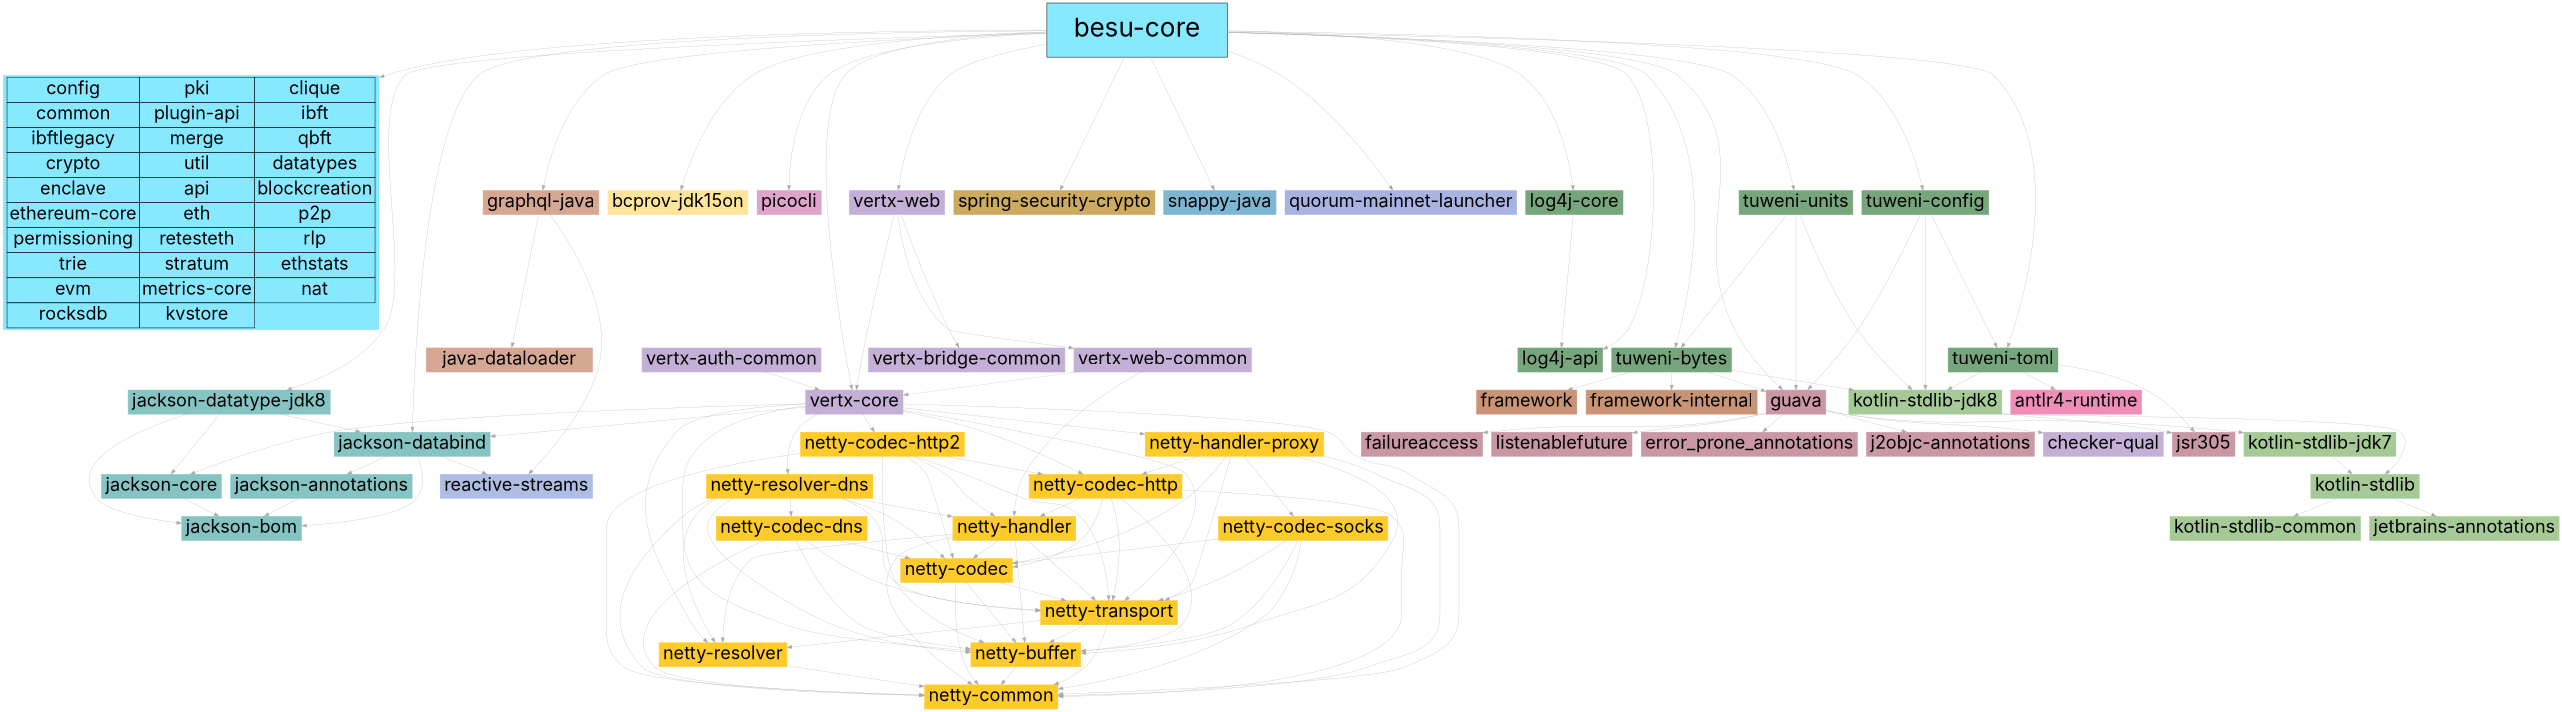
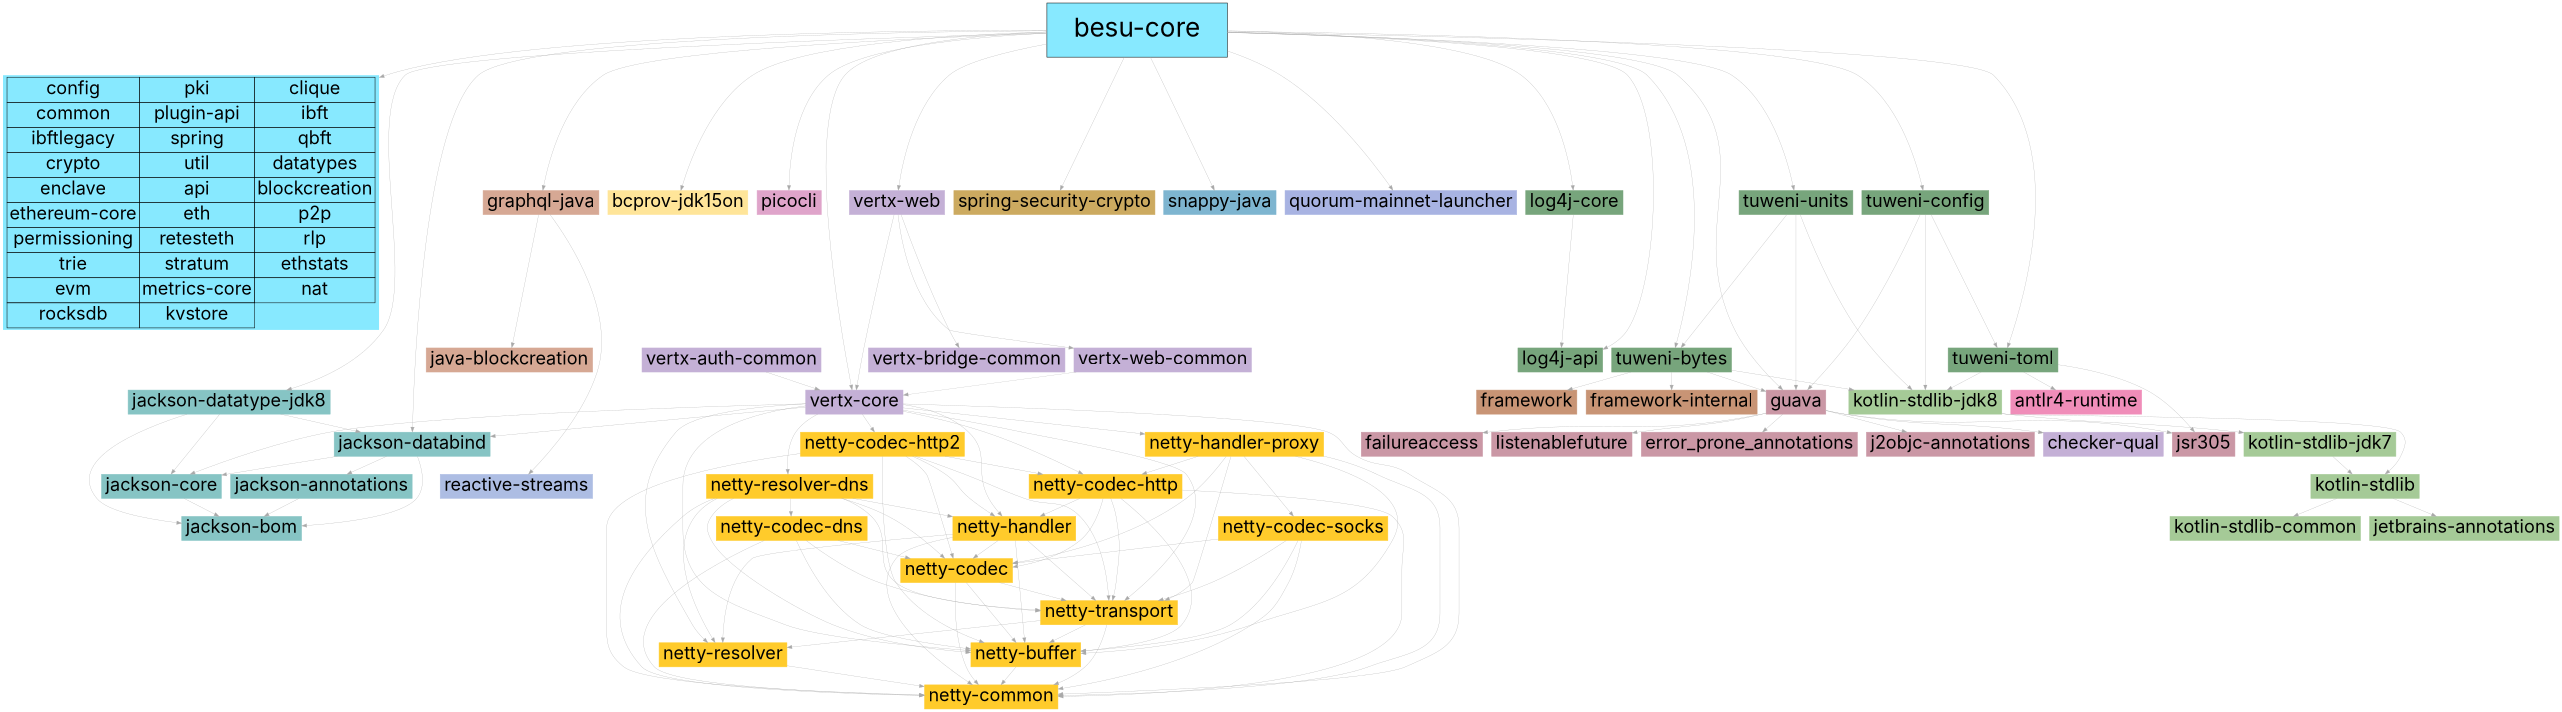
  digraph {
    fontname=Inter
    node [color="#ffcb2b" fontname=Inter fontsize=36 shape=rectangle style=filled]
    edge [color=darkgray fontname=Inter penwidth=0.5]
    n1 [color=brack fillcolor="#87E9FF" fontsize=52 height=1.5 label="besu-core" shape=box width=5]
-   n2 [color=black fillcolor="#87E9FF" label=< <TABLE BORDER="0" CELLBORDER="1" CELLSPACING="0" CELLPADDING="4">   <TR><TD>config</TD><TD PORT="f1">pki</TD><TD PORT="f2">clique</TD></TR>    <TR><TD>common</TD><TD PORT="f1">plugin-api</TD><TD PORT="f2">ibft</TD></TR>    <TR><TD>ibftlegacy</TD><TD PORT="f1">merge</TD><TD PORT="f2">qbft</TD></TR>    <TR><TD>crypto</TD><TD PORT="f1">util</TD><TD PORT="f2">datatypes</TD></TR>    <TR><TD>enclave</TD><TD PORT="f1">api</TD><TD PORT="f2">blockcreation</TD></TR>    <TR><TD>ethereum-core</TD><TD PORT="f1">eth</TD><TD PORT="f2">p2p</TD></TR>    <TR><TD>permissioning</TD><TD PORT="f1">retesteth</TD><TD PORT="f2">rlp</TD></TR>    <TR><TD>trie</TD><TD PORT="f1">stratum</TD><TD PORT="f2">ethstats</TD></TR>    <TR><TD>evm</TD><TD PORT="f1">metrics-core</TD><TD PORT="f2">nat</TD></TR>    <TR><TD>rocksdb</TD><TD PORT="f1">kvstore</TD></TR> </TABLE>> shape=plaintext]
+   n2 [color=black fillcolor="#87E9FF" label=< <TABLE BORDER="0" CELLBORDER="1" CELLSPACING="0" CELLPADDING="4">   <TR><TD>config</TD><TD PORT="f1">pki</TD><TD PORT="f2">clique</TD></TR>    <TR><TD>common</TD><TD PORT="f1">plugin-api</TD><TD PORT="f2">ibft</TD></TR>    <TR><TD>ibftlegacy</TD><TD PORT="f1">spring</TD><TD PORT="f2">qbft</TD></TR>    <TR><TD>crypto</TD><TD PORT="f1">util</TD><TD PORT="f2">datatypes</TD></TR>    <TR><TD>enclave</TD><TD PORT="f1">api</TD><TD PORT="f2">blockcreation</TD></TR>    <TR><TD>ethereum-core</TD><TD PORT="f1">eth</TD><TD PORT="f2">p2p</TD></TR>    <TR><TD>permissioning</TD><TD PORT="f1">retesteth</TD><TD PORT="f2">rlp</TD></TR>    <TR><TD>trie</TD><TD PORT="f1">stratum</TD><TD PORT="f2">ethstats</TD></TR>    <TR><TD>evm</TD><TD PORT="f1">metrics-core</TD><TD PORT="f2">nat</TD></TR>    <TR><TD>rocksdb</TD><TD PORT="f1">kvstore</TD></TR> </TABLE>> shape=plaintext]
    n3 [color="#86C4C4" label="jackson-databind"]
    n4 [color="#86C4C4" label="jackson-datatype-jdk8"]
    n5 [color="#d6a894" label="graphql-java"]
    n6 [color="#FFE599" label="bcprov-jdk15on"]
    n7 [color="#DFA4CA" label=picocli]
    n8 [color="#C4B0D6" label="vertx-core"]
    n9 [color="#C4B0D6" label="vertx-web"]
    n10 [color="#CCAA60" label="spring-security-crypto"]
    n11 [color="#7EB5D0" label="snappy-java"]
    n12 [color="#A8B3E2" label="quorum-mainnet-launcher"]
    n13 [color="#77A57C" label="tuweni-units"]
    n14 [color="#77A57C" label="tuweni-bytes"]
    n15 [color="#77A57C" label="log4j-api"]
    n16 [color="#77A57C" label="log4j-core"]
    n17 [color="#77A57C" label="tuweni-config"]
    n18 [color="#77A57C" label="tuweni-toml"]
    n19 [color="#CA97A5" label=guava]
    n20 [color="#86C4C4" label="jackson-annotations"]
    n21 [color="#86C4C4" label="jackson-bom"]
    n22 [color="#86C4C4" label="jackson-core"]
-   n23 [color="#d6a894" label="java-dataloader"]
+   n23 [color="#d6a894" label="java-blockcreation"]
    n24 [color="#ADBDE3" label="reactive-streams"]
    n25 [label="netty-handler-proxy"]
    n26 [label="netty-codec-http"]
    n27 [label="netty-handler"]
    n28 [label="netty-transport"]
    n29 [label="netty-buffer"]
    n30 [label="netty-common"]
    n31 [label="netty-resolver"]
    n32 [label="netty-codec-http2"]
    n33 [label="netty-resolver-dns"]
    n34 [color="#C4B0D6" label="vertx-web-common"]
    n35 [color="#C4B0D6" label="vertx-bridge-common"]
    n36 [color="#a5ca97" label="kotlin-stdlib-jdk8"]
    n37 [color="#C89475" label=framework]
    n38 [color="#C89475" label="framework-internal"]
    n39 [color="#F08DB9" label="antlr4-runtime"]
    n40 [color="#CA97A5" label=jsr305]
    n41 [color="#CA97A5" label=failureaccess]
    n42 [color="#CA97A5" label=listenablefuture]
    n43 [color="#CA97A5" label=error_prone_annotations]
    n44 [color="#CA97A5" label="j2objc-annotations"]
    n45 [color="#C4B0D6" label="checker-qual"]
    n46 [label="netty-codec"]
    n47 [label="netty-codec-socks"]
    n48 [label="netty-codec-dns"]
    n49 [color="#C4B0D6" label="vertx-auth-common"]
    n50 [color="#a5ca97" label="kotlin-stdlib-jdk7"]
    n51 [color="#a5ca97" label="kotlin-stdlib"]
    n52 [color="#a5ca97" label="kotlin-stdlib-common"]
    n53 [color="#a5ca97" label="jetbrains-annotations"]
    subgraph sub_1 {
      rank=same
      n1
    }
    n1 -> n2
    n1 -> n3
    n1 -> n4
    n1 -> n5
    n1 -> n6
    n1 -> n7
    n1 -> n8
    n1 -> n9
    n1 -> n10
    n1 -> n11
    n1 -> n12
    n1 -> n13
    n1 -> n14
    n1 -> n15
    n1 -> n16
    n1 -> n17
    n1 -> n18
    n1 -> n19
    n3 -> n20
    n3 -> n21
-   n3 -> n24
+   n3 -> n22
    n4 -> n3
    n4 -> n21
    n4 -> n22
    n5 -> n23
    n5 -> n24
    n8 -> n3
    n8 -> n22
    n8 -> n25
    n8 -> n26
-   n34 -> n27
+   n8 -> n27
    n8 -> n28
    n8 -> n29
    n8 -> n30
    n8 -> n31
    n8 -> n32
    n8 -> n33
    n9 -> n8
    n9 -> n34
    n9 -> n35
    n13 -> n14
    n13 -> n19
    n13 -> n36
    n14 -> n19
    n14 -> n36
    n14 -> n37
    n14 -> n38
    n16 -> n15
    n17 -> n18
    n17 -> n19
    n17 -> n36
    n18 -> n36
    n18 -> n39
    n18 -> n40
    n19 -> n40
    n19 -> n41
    n19 -> n42
    n19 -> n43
    n19 -> n44
    n19 -> n45
    n20 -> n21
    n22 -> n21
    n25 -> n26
    n25 -> n28
    n25 -> n29
    n25 -> n30
    n25 -> n46
    n25 -> n47
    n26 -> n27
    n26 -> n28
    n26 -> n29
    n26 -> n30
    n26 -> n46
    n27 -> n28
    n27 -> n29
    n27 -> n30
    n27 -> n31
    n27 -> n46
    n28 -> n29
    n28 -> n30
    n28 -> n31
    n29 -> n30
    n31 -> n30
    n32 -> n26
    n32 -> n27
    n32 -> n28
    n32 -> n29
    n32 -> n30
    n32 -> n46
    n33 -> n27
    n33 -> n28
    n33 -> n29
    n33 -> n30
    n33 -> n31
    n33 -> n46
    n33 -> n48
    n34 -> n8
    n36 -> n50
    n36 -> n51
    n46 -> n28
    n46 -> n29
    n46 -> n30
    n47 -> n28
    n47 -> n29
    n47 -> n30
    n47 -> n46
    n48 -> n28
    n48 -> n29
    n48 -> n30
    n48 -> n46
    n49 -> n8
    n50 -> n51
    n51 -> n52
    n51 -> n53
  }
